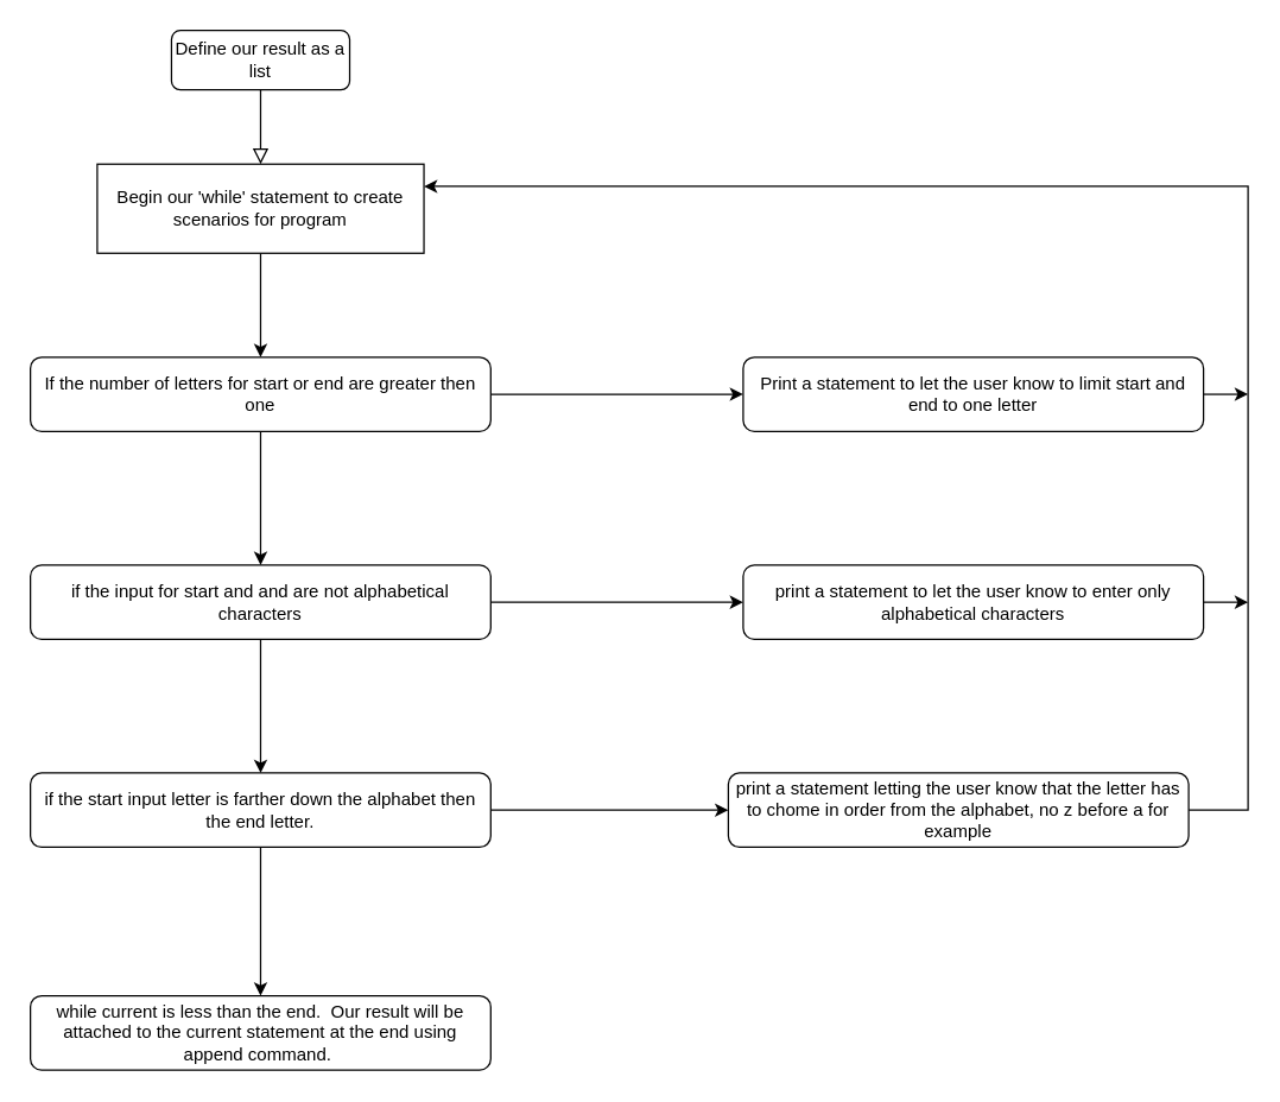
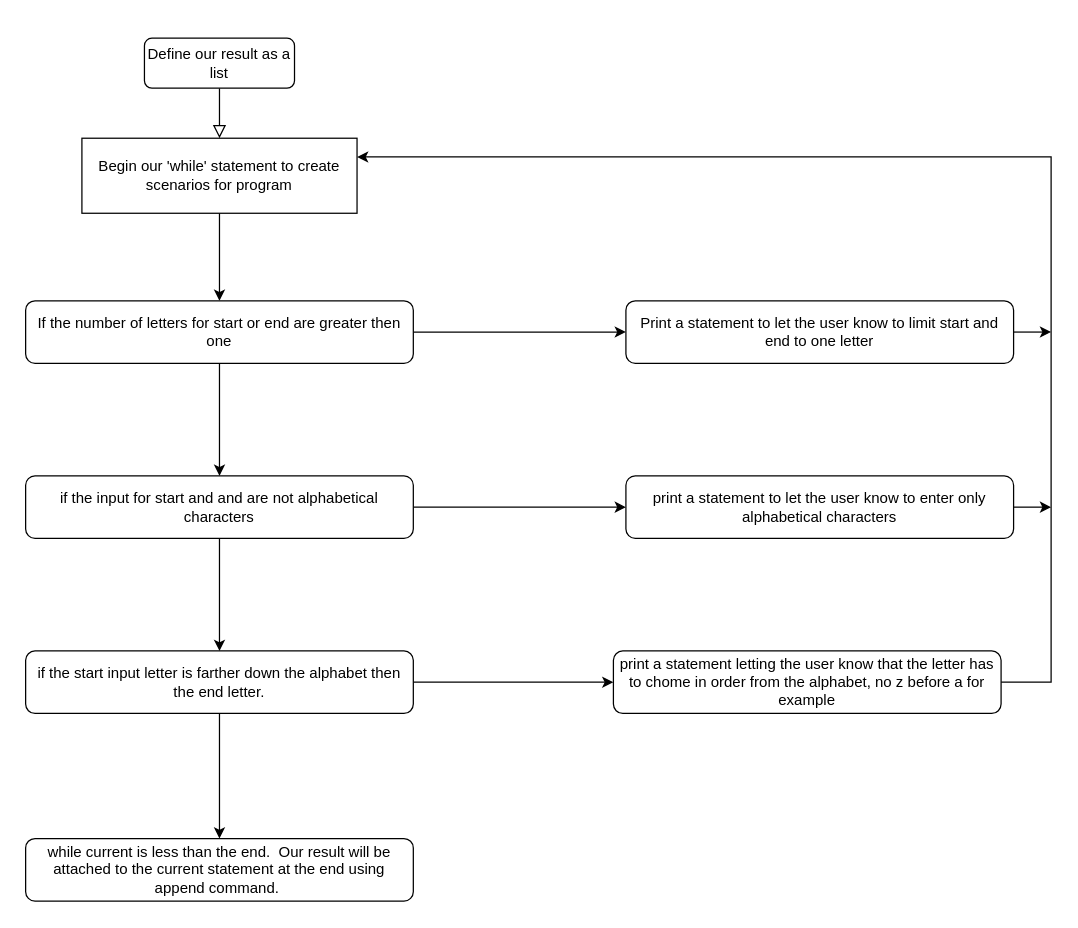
  <mxCell id="0" />
  <mxCell id="1" parent="0" />
  <mxCell id="2" value="" style="rounded=0;html=1;jettySize=auto;orthogonalLoop=1;fontSize=11;endArrow=block;endFill=0;endSize=8;strokeWidth=1;shadow=0;labelBackgroundColor=none;edgeStyle=orthogonalEdgeStyle;" parent="1" source="3" edge="1"><mxGeometry relative="1" as="geometry"><mxPoint x="175" y="110" as="targetPoint" /></mxGeometry></mxCell>
- <mxCell id="3" value="Define our result as a list" style="rounded=1;whiteSpace=wrap;html=1;fontSize=12;glass=0;strokeWidth=1;shadow=0;" parent="1" vertex="1"><mxGeometry x="115" width="120" height="40" as="geometry" y="20" /></mxCell>
+ <mxCell id="3" value="Define our result as a list" style="rounded=1;whiteSpace=wrap;html=1;fontSize=12;glass=0;strokeWidth=1;shadow=0;" parent="1" vertex="1"><mxGeometry x="115" y="30" width="120" height="40" as="geometry" /></mxCell>
  <mxCell id="4" style="edgeStyle=orthogonalEdgeStyle;rounded=0;orthogonalLoop=1;jettySize=auto;html=1;" edge="1" parent="1" source="5" target="8"><mxGeometry relative="1" as="geometry"><mxPoint x="175" y="240" as="targetPoint" /></mxGeometry></mxCell>
  <mxCell id="5" value="Begin our 'while' statement to create scenarios for program" style="rounded=0;whiteSpace=wrap;html=1;" vertex="1" parent="1"><mxGeometry x="65" y="110" width="220" height="60" as="geometry" /></mxCell>
  <mxCell id="6" style="edgeStyle=orthogonalEdgeStyle;rounded=0;orthogonalLoop=1;jettySize=auto;html=1;" edge="1" parent="1" source="8"><mxGeometry relative="1" as="geometry"><mxPoint x="500" y="265" as="targetPoint" /></mxGeometry></mxCell>
  <mxCell id="7" style="edgeStyle=orthogonalEdgeStyle;rounded=0;orthogonalLoop=1;jettySize=auto;html=1;" edge="1" parent="1" source="8"><mxGeometry relative="1" as="geometry"><mxPoint x="175" y="380" as="targetPoint" /></mxGeometry></mxCell>
  <mxCell id="8" value="If the number of letters for start or end are greater then one" style="rounded=1;whiteSpace=wrap;html=1;" vertex="1" parent="1"><mxGeometry y="240" width="310" height="50" as="geometry" x="20" /></mxCell>
  <mxCell id="9" style="edgeStyle=orthogonalEdgeStyle;rounded=0;orthogonalLoop=1;jettySize=auto;html=1;" edge="1" parent="1" source="10"><mxGeometry relative="1" as="geometry"><mxPoint x="840" y="265" as="targetPoint" /></mxGeometry></mxCell>
  <mxCell id="10" value="Print a statement to let the user know to limit start and end to one letter" style="rounded=1;whiteSpace=wrap;html=1;" vertex="1" parent="1"><mxGeometry x="500" y="240" width="310" height="50" as="geometry" /></mxCell>
  <mxCell id="11" style="edgeStyle=orthogonalEdgeStyle;rounded=0;orthogonalLoop=1;jettySize=auto;html=1;" edge="1" parent="1" source="13"><mxGeometry relative="1" as="geometry"><mxPoint x="500" y="405" as="targetPoint" /></mxGeometry></mxCell>
  <mxCell id="12" style="edgeStyle=orthogonalEdgeStyle;rounded=0;orthogonalLoop=1;jettySize=auto;html=1;" edge="1" parent="1" source="13"><mxGeometry relative="1" as="geometry"><mxPoint x="175" y="520" as="targetPoint" /></mxGeometry></mxCell>
  <mxCell id="13" value="if the input for start and and are not alphabetical characters" style="rounded=1;whiteSpace=wrap;html=1;" vertex="1" parent="1"><mxGeometry y="380" width="310" height="50" as="geometry" x="20" /></mxCell>
  <mxCell id="14" style="edgeStyle=orthogonalEdgeStyle;rounded=0;orthogonalLoop=1;jettySize=auto;html=1;" edge="1" parent="1" source="15"><mxGeometry relative="1" as="geometry"><mxPoint x="840" y="405" as="targetPoint" /></mxGeometry></mxCell>
  <mxCell id="15" value="print a statement to let the user know to enter only alphabetical characters" style="rounded=1;whiteSpace=wrap;html=1;" vertex="1" parent="1"><mxGeometry x="500" y="380" width="310" height="50" as="geometry" /></mxCell>
  <mxCell id="16" style="edgeStyle=orthogonalEdgeStyle;rounded=0;orthogonalLoop=1;jettySize=auto;html=1;" edge="1" parent="1" source="18"><mxGeometry relative="1" as="geometry"><mxPoint x="490" y="545" as="targetPoint" /></mxGeometry></mxCell>
  <mxCell id="17" style="edgeStyle=orthogonalEdgeStyle;rounded=0;orthogonalLoop=1;jettySize=auto;html=1;" edge="1" parent="1" source="18"><mxGeometry relative="1" as="geometry"><mxPoint x="175" y="670" as="targetPoint" /></mxGeometry></mxCell>
  <mxCell id="18" value="if the start input letter is farther down the alphabet then the end letter." style="rounded=1;whiteSpace=wrap;html=1;" vertex="1" parent="1"><mxGeometry y="520" width="310" height="50" as="geometry" x="20" /></mxCell>
  <mxCell id="19" style="edgeStyle=orthogonalEdgeStyle;rounded=0;orthogonalLoop=1;jettySize=auto;html=1;entryX=1;entryY=0.25;entryDx=0;entryDy=0;" edge="1" parent="1" source="20" target="5"><mxGeometry relative="1" as="geometry"><Array as="points"><mxPoint x="840" y="545" /><mxPoint x="840" y="125" /></Array></mxGeometry></mxCell>
  <mxCell id="20" value="print a statement letting the user know that the letter has to chome in order from the alphabet, no z before a for example" style="rounded=1;whiteSpace=wrap;html=1;" vertex="1" parent="1"><mxGeometry x="490" y="520" width="310" height="50" as="geometry" /></mxCell>
  <mxCell id="21" value="while current is less than the end.&amp;nbsp; Our result will be attached to the current statement at the end using append command.&amp;nbsp;" style="rounded=1;whiteSpace=wrap;html=1;" vertex="1" parent="1"><mxGeometry y="670" width="310" height="50" as="geometry" x="20" /></mxCell>
